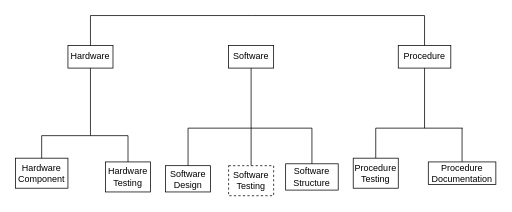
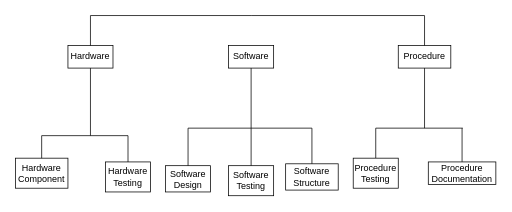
  <mxCell id="0" />
  <mxCell id="1" parent="0" />
  <mxCell id="2" value="Hardware" style="rounded=0;whiteSpace=wrap;html=1;" vertex="1" parent="1"><mxGeometry x="90" y="60" width="60" height="30" as="geometry" /></mxCell>
  <mxCell id="3" value="Software" style="rounded=0;whiteSpace=wrap;html=1;" vertex="1" parent="1"><mxGeometry x="304" y="60" width="60" height="30" as="geometry" /></mxCell>
  <mxCell id="4" value="Procedure" style="rounded=0;whiteSpace=wrap;html=1;" vertex="1" parent="1"><mxGeometry x="530" y="60" width="70" height="30" as="geometry" /></mxCell>
  <mxCell id="5" value="" style="endArrow=none;html=1;exitX=0.5;exitY=0;exitDx=0;exitDy=0;" edge="1" parent="1" source="2"><mxGeometry width="50" height="50" relative="1" as="geometry"><mxPoint x="90" y="100" as="sourcePoint" /><mxPoint x="120" y="20" as="targetPoint" /></mxGeometry></mxCell>
  <mxCell id="6" value="" style="endArrow=none;html=1;" edge="1" parent="1"><mxGeometry width="50" height="50" relative="1" as="geometry"><mxPoint x="120" y="20" as="sourcePoint" /><mxPoint x="334" y="20" as="targetPoint" /></mxGeometry></mxCell>
  <mxCell id="7" value="" style="endArrow=none;html=1;entryX=0.5;entryY=0;entryDx=0;entryDy=0;" edge="1" parent="1" target="4"><mxGeometry width="50" height="50" relative="1" as="geometry"><mxPoint x="565" y="20" as="sourcePoint" /><mxPoint x="160" y="70" as="targetPoint" /></mxGeometry></mxCell>
  <mxCell id="8" value="" style="endArrow=none;html=1;startSize=5;endSize=5;jumpSize=3;" edge="1" parent="1"><mxGeometry width="50" height="50" relative="1" as="geometry"><mxPoint x="334" y="20" as="sourcePoint" /><mxPoint x="565" y="20" as="targetPoint" /></mxGeometry></mxCell>
  <mxCell id="9" value="Software Design" style="rounded=0;whiteSpace=wrap;html=1;" vertex="1" parent="1"><mxGeometry x="220" y="220" width="60" height="35" as="geometry" /></mxCell>
  <mxCell id="10" value="Software Structure" style="rounded=0;whiteSpace=wrap;html=1;" vertex="1" parent="1"><mxGeometry x="380" y="217.5" width="70" height="35" as="geometry" /></mxCell>
- <mxCell id="11" value="Software Testing" style="rounded=0;whiteSpace=wrap;html=1;dashed=1;" vertex="1" parent="1"><mxGeometry x="304" y="220" width="60" height="40" as="geometry" /></mxCell>
+ <mxCell id="11" value="Software Testing" style="rounded=0;whiteSpace=wrap;html=1;" vertex="1" parent="1"><mxGeometry x="304" y="220" width="60" height="40" as="geometry" /></mxCell>
  <mxCell id="12" value="Hardware Testing" style="rounded=0;whiteSpace=wrap;html=1;" vertex="1" parent="1"><mxGeometry x="140" y="215" width="60" height="40" as="geometry" /></mxCell>
  <mxCell id="13" value="Hardware Component" style="rounded=0;whiteSpace=wrap;html=1;" vertex="1" parent="1"><mxGeometry x="20" y="210" width="70" height="40" as="geometry" /></mxCell>
  <mxCell id="14" value="" style="endArrow=none;html=1;startSize=5;endSize=5;exitX=0.5;exitY=0;exitDx=0;exitDy=0;" edge="1" parent="1" source="13"><mxGeometry width="50" height="50" relative="1" as="geometry"><mxPoint x="120" y="200" as="sourcePoint" /><mxPoint x="55" y="180" as="targetPoint" /></mxGeometry></mxCell>
  <mxCell id="15" value="" style="endArrow=none;html=1;startSize=5;endSize=5;entryX=0.5;entryY=1;entryDx=0;entryDy=0;" edge="1" parent="1" target="2"><mxGeometry width="50" height="50" relative="1" as="geometry"><mxPoint x="120" y="180" as="sourcePoint" /><mxPoint x="95" y="200" as="targetPoint" /></mxGeometry></mxCell>
  <mxCell id="16" value="" style="endArrow=none;html=1;startSize=5;endSize=5;entryX=0.5;entryY=0;entryDx=0;entryDy=0;" edge="1" parent="1" target="12"><mxGeometry width="50" height="50" relative="1" as="geometry"><mxPoint x="170" y="180" as="sourcePoint" /><mxPoint x="105" y="210" as="targetPoint" /></mxGeometry></mxCell>
  <mxCell id="17" value="" style="endArrow=none;html=1;startSize=5;endSize=5;entryX=0.5;entryY=1;entryDx=0;entryDy=0;" edge="1" parent="1" target="3"><mxGeometry width="50" height="50" relative="1" as="geometry"><mxPoint x="334" y="170" as="sourcePoint" /><mxPoint x="115" y="220" as="targetPoint" /></mxGeometry></mxCell>
  <mxCell id="18" value="" style="endArrow=none;html=1;startSize=5;endSize=5;entryX=0.5;entryY=1;entryDx=0;entryDy=0;" edge="1" parent="1" target="4"><mxGeometry width="50" height="50" relative="1" as="geometry"><mxPoint x="565" y="170" as="sourcePoint" /><mxPoint x="125" y="230" as="targetPoint" /></mxGeometry></mxCell>
  <mxCell id="19" value="" style="endArrow=none;html=1;startSize=5;endSize=5;entryX=0.5;entryY=0;entryDx=0;entryDy=0;" edge="1" parent="1" target="25"><mxGeometry width="50" height="50" relative="1" as="geometry"><mxPoint x="615" y="170" as="sourcePoint" /><mxPoint x="620" y="195" as="targetPoint" /></mxGeometry></mxCell>
  <mxCell id="20" value="" style="endArrow=none;html=1;startSize=5;endSize=5;entryX=0.5;entryY=0;entryDx=0;entryDy=0;" edge="1" parent="1" target="26"><mxGeometry width="50" height="50" relative="1" as="geometry"><mxPoint x="500" y="170" as="sourcePoint" /><mxPoint x="495" y="200" as="targetPoint" /></mxGeometry></mxCell>
  <mxCell id="21" value="" style="endArrow=none;html=1;startSize=5;endSize=5;entryX=0.5;entryY=0;entryDx=0;entryDy=0;" edge="1" parent="1" target="10"><mxGeometry width="50" height="50" relative="1" as="geometry"><mxPoint x="415" y="170" as="sourcePoint" /><mxPoint x="155" y="260" as="targetPoint" /></mxGeometry></mxCell>
  <mxCell id="22" value="" style="endArrow=none;html=1;startSize=5;endSize=5;entryX=0.5;entryY=0;entryDx=0;entryDy=0;" edge="1" parent="1" target="11"><mxGeometry width="50" height="50" relative="1" as="geometry"><mxPoint x="334" y="170" as="sourcePoint" /><mxPoint x="165" y="270" as="targetPoint" /></mxGeometry></mxCell>
  <mxCell id="23" value="" style="endArrow=none;html=1;startSize=5;endSize=5;entryX=0.5;entryY=0;entryDx=0;entryDy=0;" edge="1" parent="1" target="9"><mxGeometry width="50" height="50" relative="1" as="geometry"><mxPoint x="250" y="170" as="sourcePoint" /><mxPoint x="175" y="280" as="targetPoint" /></mxGeometry></mxCell>
  <mxCell id="24" value="" style="endArrow=none;html=1;startSize=5;endSize=5;jumpSize=3;" edge="1" parent="1"><mxGeometry width="50" height="50" relative="1" as="geometry"><mxPoint x="500" y="170" as="sourcePoint" /><mxPoint x="616" y="170" as="targetPoint" /></mxGeometry></mxCell>
  <mxCell id="25" value="Procedure&lt;br&gt;Documentation" style="rounded=0;whiteSpace=wrap;html=1;" vertex="1" parent="1"><mxGeometry x="570" y="215" width="90" height="30" as="geometry" /></mxCell>
  <mxCell id="26" value="Procedure Testing" style="rounded=0;whiteSpace=wrap;html=1;" vertex="1" parent="1"><mxGeometry x="470" y="210" width="60" height="40" as="geometry" /></mxCell>
  <mxCell id="27" value="" style="endArrow=none;html=1;startSize=5;endSize=5;jumpSize=3;" edge="1" parent="1"><mxGeometry width="50" height="50" relative="1" as="geometry"><mxPoint x="415" y="170" as="sourcePoint" /><mxPoint x="250" y="170" as="targetPoint" /></mxGeometry></mxCell>
  <mxCell id="28" value="" style="endArrow=none;html=1;startSize=5;endSize=5;jumpSize=3;" edge="1" parent="1"><mxGeometry width="50" height="50" relative="1" as="geometry"><mxPoint x="55" y="180" as="sourcePoint" /><mxPoint x="170" y="180" as="targetPoint" /></mxGeometry></mxCell>
